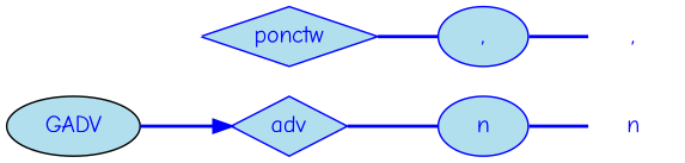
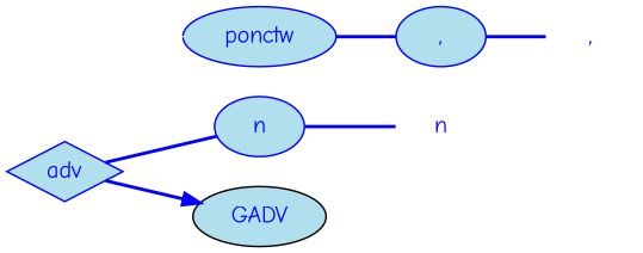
  digraph {
    fontname="Comic Neue"
    rankdir=LR
    node [fillcolor=lightblue2 fontcolor=blue fontname="Comic Neue" shape=plaintext color=blue style=filled]
    edge [arrowhead=none color=blue fontcolor=blue fontname="Comic Neue" minlen=1 style=bold]
    n1 [height=0.50 label=n width=0.75 color="" style=""]
    n2 [height=0.50 label=n shape=ellipse width=0.75]
    n3 [height=0.50 label=adv shape=diamond width=0.78]
    n4 [arrowhead=doubleoctagon color=black height=0.50 label=GADV width=1.11 shape=""]
    n5 [height=0.50 label="," width=0.75 color="" style=""]
    n6 [height=0.50 label="," shape=ellipse width=0.75]
-   n7 [height=0.50 label=ponctw shape=diamond width=1.28]
+   n7 [height=0.50 label=ponctw shape=ellipse width=1.28]
    "mc1s1_P3L1#pos#empty" [color=white fillcolor=white fontcolor=white height=0.06 shape=point width=0.06 style=""]
    n2 -> n1
    n3 -> n2
-   n4 -> n3 [shape=normal arrowhead=""]
+   n3 -> n4 [shape=normal arrowhead=""]
    n6 -> n5
    n7 -> n6
    "mc1s1_P3L1#pos#empty" -> n7 [color=white fontcolor=white shape=none arrowhead="" style=""]
  }
